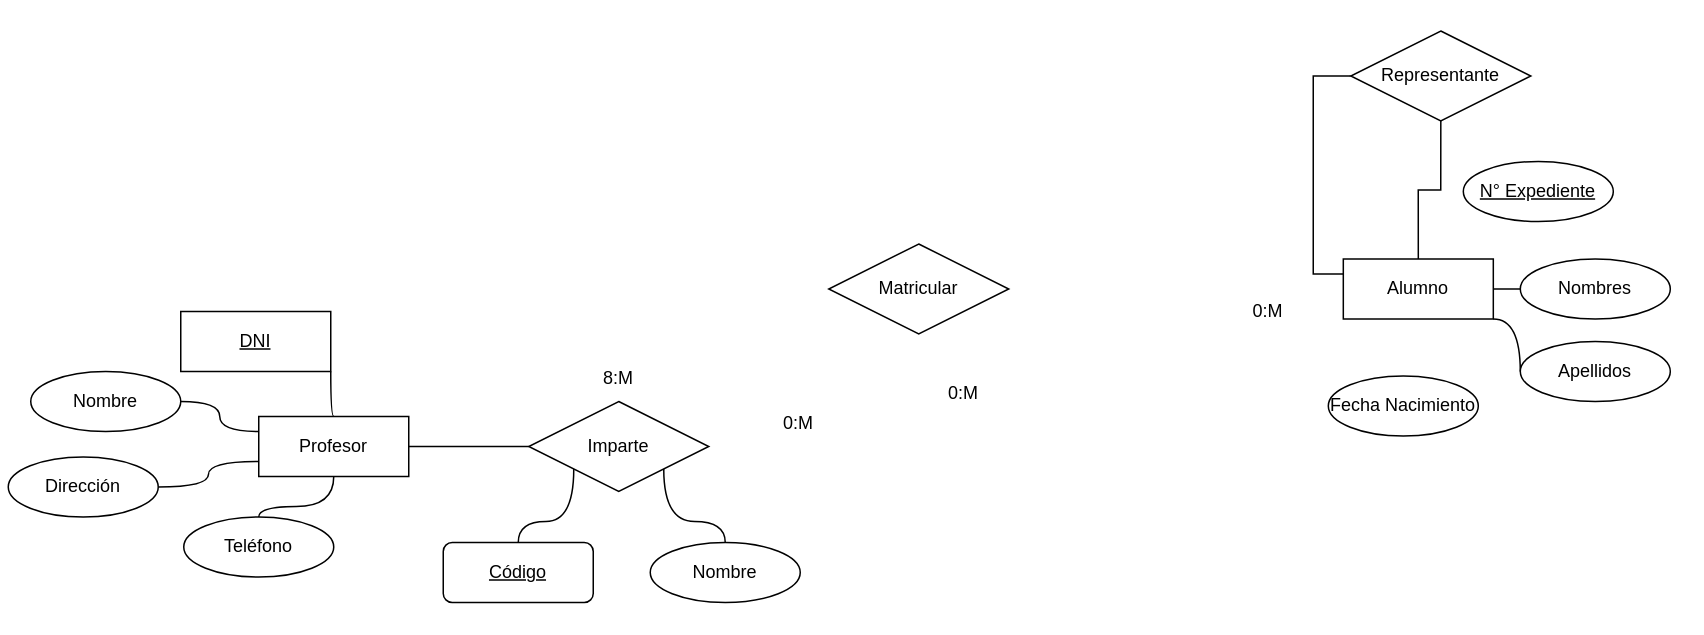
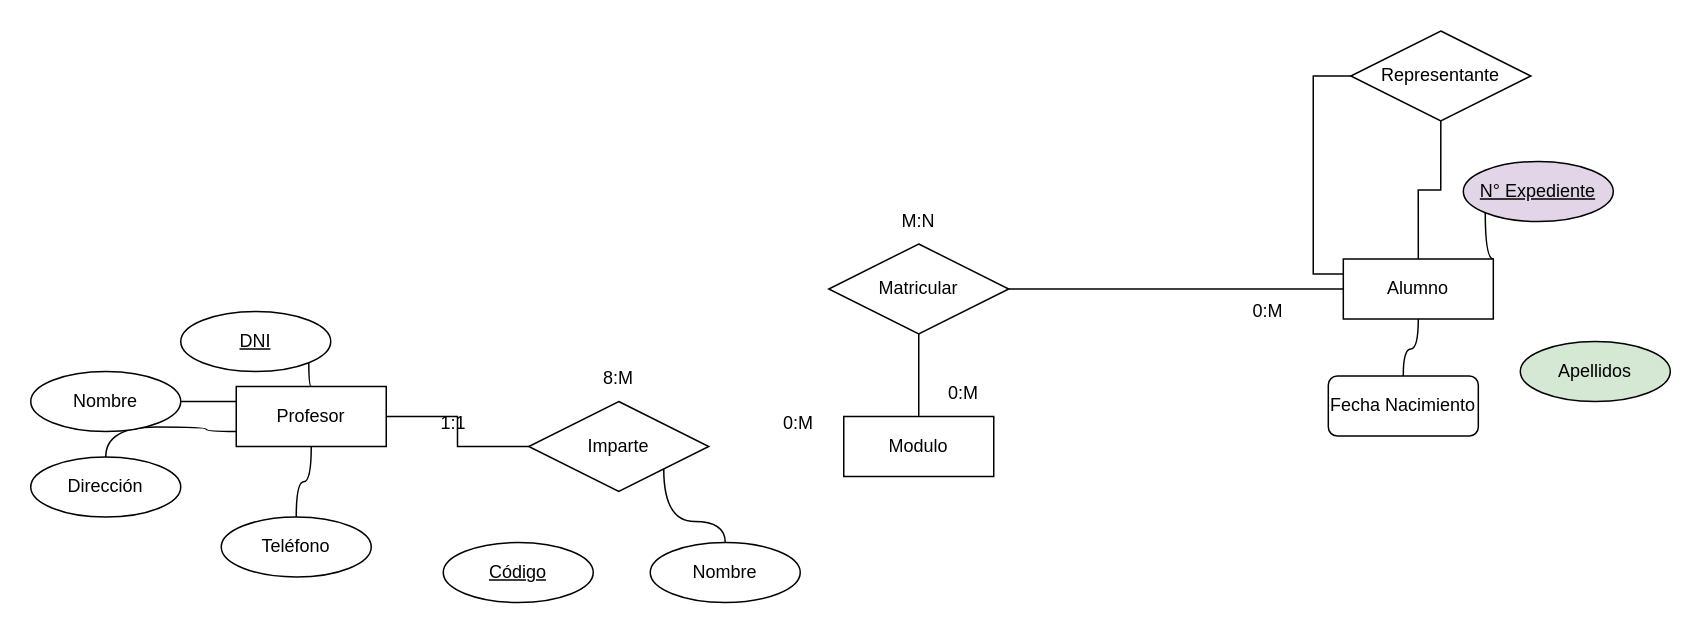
  <mxCell id="0" />
  <mxCell id="1" parent="0" />
+ <mxCell id="2" style="edgeStyle=orthogonalEdgeStyle;rounded=0;orthogonalLoop=1;jettySize=auto;html=1;endArrow=none;endFill=0;" edge="1" parent="1" source="20" target="14"><mxGeometry relative="1" as="geometry" /></mxCell>
  <mxCell id="3" style="edgeStyle=orthogonalEdgeStyle;rounded=0;orthogonalLoop=1;jettySize=auto;html=1;exitX=1;exitY=0.5;exitDx=0;exitDy=0;endArrow=none;endFill=0;" edge="1" parent="1" source="8" target="25"><mxGeometry relative="1" as="geometry" /></mxCell>
  <mxCell id="4" style="edgeStyle=orthogonalEdgeStyle;rounded=0;orthogonalLoop=1;jettySize=auto;html=1;exitX=0.5;exitY=0;exitDx=0;exitDy=0;entryX=1;entryY=1;entryDx=0;entryDy=0;curved=1;endArrow=none;endFill=0;" edge="1" parent="1" source="8" target="28"><mxGeometry relative="1" as="geometry" /></mxCell>
  <mxCell id="5" style="edgeStyle=orthogonalEdgeStyle;rounded=0;orthogonalLoop=1;jettySize=auto;html=1;exitX=0;exitY=0.25;exitDx=0;exitDy=0;curved=1;endArrow=none;endFill=0;" edge="1" parent="1" source="8" target="29"><mxGeometry relative="1" as="geometry" /></mxCell>
  <mxCell id="6" style="edgeStyle=orthogonalEdgeStyle;rounded=0;orthogonalLoop=1;jettySize=auto;html=1;exitX=0;exitY=0.75;exitDx=0;exitDy=0;endArrow=none;endFill=0;curved=1;" edge="1" parent="1" source="8" target="27"><mxGeometry relative="1" as="geometry" /></mxCell>
  <mxCell id="7" style="edgeStyle=orthogonalEdgeStyle;rounded=0;orthogonalLoop=1;jettySize=auto;html=1;exitX=0.5;exitY=1;exitDx=0;exitDy=0;endArrow=none;endFill=0;curved=1;" edge="1" parent="1" source="8" target="30"><mxGeometry relative="1" as="geometry" /></mxCell>
- <mxCell id="8" value="Profesor" style="whiteSpace=wrap;html=1;align=center;" vertex="1" parent="1"><mxGeometry x="172" y="277" width="100" height="40" as="geometry" /></mxCell>
+ <mxCell id="8" value="Profesor" style="whiteSpace=wrap;html=1;align=center;" vertex="1" parent="1"><mxGeometry x="157" y="257" width="100" height="40" as="geometry" /></mxCell>
+ <mxCell id="9" style="edgeStyle=orthogonalEdgeStyle;rounded=0;orthogonalLoop=1;jettySize=auto;html=1;endArrow=none;endFill=0;" edge="1" parent="1" source="14" target="22"><mxGeometry relative="1" as="geometry" /></mxCell>
  <mxCell id="10" style="edgeStyle=orthogonalEdgeStyle;rounded=0;orthogonalLoop=1;jettySize=auto;html=1;exitX=0.5;exitY=1;exitDx=0;exitDy=0;entryX=0.5;entryY=0;entryDx=0;entryDy=0;endArrow=none;endFill=0;" edge="1" parent="1" source="12" target="20"><mxGeometry relative="1" as="geometry" /></mxCell>
  <mxCell id="11" style="edgeStyle=orthogonalEdgeStyle;rounded=0;orthogonalLoop=1;jettySize=auto;html=1;exitX=0;exitY=0.5;exitDx=0;exitDy=0;entryX=0;entryY=0.25;entryDx=0;entryDy=0;endArrow=none;endFill=0;" edge="1" parent="1" source="12" target="20"><mxGeometry relative="1" as="geometry" /></mxCell>
  <mxCell id="12" value="Representante" style="shape=rhombus;perimeter=rhombusPerimeter;whiteSpace=wrap;html=1;align=center;" vertex="1" parent="1"><mxGeometry x="900.04" y="20" width="120" height="60" as="geometry" /></mxCell>
  <mxCell id="13" value="" style="group" vertex="1" connectable="0" parent="1"><mxGeometry x="552" y="132" width="120" height="90" as="geometry" /></mxCell>
  <mxCell id="14" value="Matricular" style="shape=rhombus;perimeter=rhombusPerimeter;whiteSpace=wrap;html=1;align=center;" vertex="1" parent="13"><mxGeometry y="30" width="120" height="60" as="geometry" /></mxCell>
- <mxCell id="17" style="edgeStyle=orthogonalEdgeStyle;curved=1;rounded=0;orthogonalLoop=1;jettySize=auto;html=1;exitX=1;exitY=0.5;exitDx=0;exitDy=0;endArrow=none;endFill=0;" edge="1" parent="1" source="20" target="33"><mxGeometry relative="1" as="geometry" /></mxCell>
- <mxCell id="18" style="edgeStyle=orthogonalEdgeStyle;curved=1;rounded=0;orthogonalLoop=1;jettySize=auto;html=1;exitX=1;exitY=1;exitDx=0;exitDy=0;entryX=0;entryY=0.5;entryDx=0;entryDy=0;endArrow=none;endFill=0;" edge="1" parent="1" source="20" target="32"><mxGeometry relative="1" as="geometry" /></mxCell>
+ <mxCell id="15" value="M:N" style="text;html=1;strokeColor=none;fillColor=none;align=center;verticalAlign=middle;whiteSpace=wrap;rounded=0;" vertex="1" parent="13"><mxGeometry x="30" width="60" height="30" as="geometry" /></mxCell>
+ <mxCell id="16" style="edgeStyle=orthogonalEdgeStyle;curved=1;rounded=0;orthogonalLoop=1;jettySize=auto;html=1;exitX=1;exitY=0;exitDx=0;exitDy=0;endArrow=none;endFill=0;entryX=0;entryY=1;entryDx=0;entryDy=0;" edge="1" parent="1" source="20" target="34"><mxGeometry relative="1" as="geometry" /></mxCell>
+ <mxCell id="19" style="edgeStyle=orthogonalEdgeStyle;curved=1;rounded=0;orthogonalLoop=1;jettySize=auto;html=1;exitX=0.5;exitY=1;exitDx=0;exitDy=0;endArrow=none;endFill=0;" edge="1" parent="1" source="20" target="31"><mxGeometry relative="1" as="geometry" /></mxCell>
  <mxCell id="20" value="Alumno" style="whiteSpace=wrap;html=1;align=center;" vertex="1" parent="1"><mxGeometry x="895.04" y="172" width="100" height="40" as="geometry" /></mxCell>
  <mxCell id="21" value="" style="group" vertex="1" connectable="0" parent="1"><mxGeometry x="502" y="267" width="160" height="50" as="geometry" /></mxCell>
+ <mxCell id="22" value="Modulo" style="whiteSpace=wrap;html=1;align=center;" vertex="1" parent="21"><mxGeometry x="60" y="10" width="100" height="40" as="geometry" /></mxCell>
  <mxCell id="23" value="0:M" style="text;html=1;strokeColor=none;fillColor=none;align=center;verticalAlign=middle;whiteSpace=wrap;rounded=0;" vertex="1" parent="21"><mxGeometry width="60" height="30" as="geometry" /></mxCell>
  <mxCell id="24" value="" style="group" vertex="1" connectable="0" parent="1"><mxGeometry x="352" y="237" width="120" height="90" as="geometry" /></mxCell>
  <mxCell id="25" value="Imparte" style="shape=rhombus;perimeter=rhombusPerimeter;whiteSpace=wrap;html=1;align=center;" vertex="1" parent="24"><mxGeometry y="30" width="120" height="60" as="geometry" /></mxCell>
  <mxCell id="26" value="8:M" style="text;html=1;strokeColor=none;fillColor=none;align=center;verticalAlign=middle;whiteSpace=wrap;rounded=0;" vertex="1" parent="24"><mxGeometry x="30" width="60" height="30" as="geometry" /></mxCell>
- <mxCell id="27" value="Dirección" style="ellipse;whiteSpace=wrap;html=1;align=center;" vertex="1" parent="1"><mxGeometry x="5" y="304" width="100" height="40" as="geometry" /></mxCell>
- <mxCell id="28" value="DNI" style="whiteSpace=wrap;html=1;align=center;fontStyle=4;rounded=0;" vertex="1" parent="1"><mxGeometry x="120" y="207" width="100" height="40" as="geometry" /></mxCell>
+ <mxCell id="27" value="Dirección" style="ellipse;whiteSpace=wrap;html=1;align=center;" vertex="1" parent="1"><mxGeometry x="20" y="304" width="100" height="40" as="geometry" /></mxCell>
+ <mxCell id="28" value="DNI" style="ellipse;whiteSpace=wrap;html=1;align=center;fontStyle=4;" vertex="1" parent="1"><mxGeometry x="120" y="207" width="100" height="40" as="geometry" /></mxCell>
  <mxCell id="29" value="Nombre" style="ellipse;whiteSpace=wrap;html=1;align=center;" vertex="1" parent="1"><mxGeometry x="20" y="247" width="100" height="40" as="geometry" /></mxCell>
- <mxCell id="30" value="Teléfono" style="ellipse;whiteSpace=wrap;html=1;align=center;" vertex="1" parent="1"><mxGeometry x="122" y="344" width="100" height="40" as="geometry" /></mxCell>
- <mxCell id="31" value="Fecha Nacimiento" style="ellipse;whiteSpace=wrap;html=1;align=center;" vertex="1" parent="1"><mxGeometry x="885.04" y="250" width="100" height="40" as="geometry" /></mxCell>
- <mxCell id="32" value="Apellidos" style="ellipse;whiteSpace=wrap;html=1;align=center;" vertex="1" parent="1"><mxGeometry x="1013.04" y="227" width="100" height="40" as="geometry" /></mxCell>
- <mxCell id="33" value="Nombres" style="ellipse;whiteSpace=wrap;html=1;align=center;" vertex="1" parent="1"><mxGeometry x="1013.04" y="172" width="100" height="40" as="geometry" /></mxCell>
- <mxCell id="34" value="N° Expediente" style="ellipse;whiteSpace=wrap;html=1;align=center;fontStyle=4;" vertex="1" parent="1"><mxGeometry x="975.04" y="107" width="100" height="40" as="geometry" /></mxCell>
- <mxCell id="35" value="Código" style="whiteSpace=wrap;html=1;align=center;fontStyle=4;rounded=1;" vertex="1" parent="1"><mxGeometry x="295" y="361" width="100" height="40" as="geometry" /></mxCell>
+ <mxCell id="30" value="Teléfono" style="ellipse;whiteSpace=wrap;html=1;align=center;" vertex="1" parent="1"><mxGeometry x="147" y="344" width="100" height="40" as="geometry" /></mxCell>
+ <mxCell id="31" value="Fecha Nacimiento" style="whiteSpace=wrap;html=1;align=center;rounded=1;" vertex="1" parent="1"><mxGeometry x="885.04" y="250" width="100" height="40" as="geometry" /></mxCell>
+ <mxCell id="32" value="Apellidos" style="ellipse;whiteSpace=wrap;html=1;align=center;fillColor=#d5e8d4;" vertex="1" parent="1"><mxGeometry x="1013.04" y="227" width="100" height="40" as="geometry" /></mxCell>
+ <mxCell id="34" value="N° Expediente" style="ellipse;whiteSpace=wrap;html=1;align=center;fontStyle=4;fillColor=#e1d5e7;" vertex="1" parent="1"><mxGeometry x="975.04" y="107" width="100" height="40" as="geometry" /></mxCell>
+ <mxCell id="35" value="Código" style="ellipse;whiteSpace=wrap;html=1;align=center;fontStyle=4;" vertex="1" parent="1"><mxGeometry x="295" y="361" width="100" height="40" as="geometry" /></mxCell>
  <mxCell id="36" value="Nombre" style="ellipse;whiteSpace=wrap;html=1;align=center;" vertex="1" parent="1"><mxGeometry x="433" y="361" width="100" height="40" as="geometry" /></mxCell>
  <mxCell id="37" value="0:M" style="text;html=1;strokeColor=none;fillColor=none;align=center;verticalAlign=middle;whiteSpace=wrap;rounded=0;" vertex="1" parent="1"><mxGeometry x="815.04" y="192" width="60" height="30" as="geometry" /></mxCell>
  <mxCell id="38" value="0:M" style="text;html=1;strokeColor=none;fillColor=none;align=center;verticalAlign=middle;whiteSpace=wrap;rounded=0;" vertex="1" parent="1"><mxGeometry x="612" y="247" width="60" height="30" as="geometry" /></mxCell>
- <mxCell id="40" style="edgeStyle=orthogonalEdgeStyle;curved=1;rounded=0;orthogonalLoop=1;jettySize=auto;html=1;exitX=0;exitY=1;exitDx=0;exitDy=0;endArrow=none;endFill=0;" edge="1" parent="1" source="25" target="35"><mxGeometry relative="1" as="geometry" /></mxCell>
+ <mxCell id="39" value="1:1" style="text;html=1;strokeColor=none;fillColor=none;align=center;verticalAlign=middle;whiteSpace=wrap;rounded=0;" vertex="1" parent="1"><mxGeometry x="272" y="267" width="60" height="30" as="geometry" /></mxCell>
  <mxCell id="41" style="edgeStyle=orthogonalEdgeStyle;curved=1;rounded=0;orthogonalLoop=1;jettySize=auto;html=1;exitX=1;exitY=1;exitDx=0;exitDy=0;endArrow=none;endFill=0;" edge="1" parent="1" source="25" target="36"><mxGeometry relative="1" as="geometry" /></mxCell>
